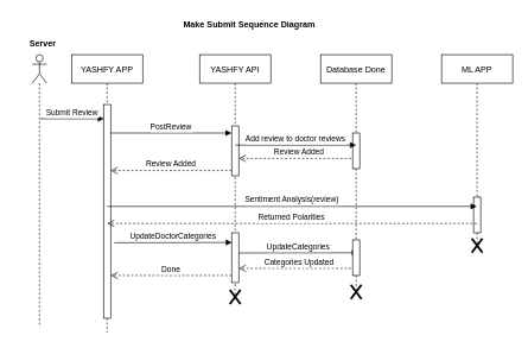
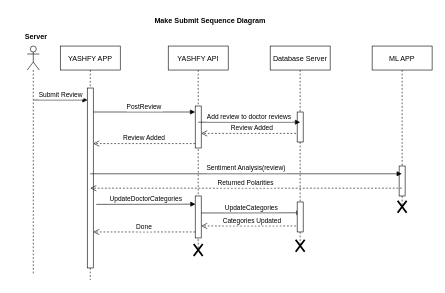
  <mxCell id="0" />
  <mxCell id="1" parent="0" />
  <mxCell id="2" value="YASHFY APP" style="shape=umlLifeline;perimeter=lifelinePerimeter;container=1;collapsible=0;recursiveResize=0;rounded=0;shadow=0;strokeWidth=1;" parent="1" vertex="1"><mxGeometry x="100" y="76" width="100" height="390" as="geometry" /></mxCell>
  <mxCell id="3" value="" style="points=[];perimeter=orthogonalPerimeter;rounded=0;shadow=0;strokeWidth=1;" parent="2" vertex="1"><mxGeometry x="45" y="70" width="10" height="300" as="geometry" /></mxCell>
  <mxCell id="4" value="Submit Review" style="verticalAlign=bottom;endArrow=block;shadow=0;strokeWidth=1;" edge="1" parent="2"><mxGeometry relative="1" as="geometry"><mxPoint x="-44" y="90.0" as="sourcePoint" /><mxPoint x="45.5" y="90.0" as="targetPoint" /></mxGeometry></mxCell>
  <mxCell id="5" value="Review Added" style="verticalAlign=bottom;endArrow=open;dashed=1;endSize=8;exitX=0;exitY=0.95;shadow=0;strokeWidth=1;" edge="1" parent="2"><mxGeometry relative="1" as="geometry"><mxPoint x="55.0" y="162.63" as="targetPoint" /><mxPoint x="225" y="162.63" as="sourcePoint" /></mxGeometry></mxCell>
  <mxCell id="6" value="UpdateDoctorCategories" style="verticalAlign=bottom;endArrow=block;entryX=0.145;entryY=0.321;shadow=0;strokeWidth=1;entryDx=0;entryDy=0;entryPerimeter=0;" edge="1" parent="2"><mxGeometry relative="1" as="geometry"><mxPoint x="60" y="264" as="sourcePoint" /><mxPoint x="225.45" y="263.63" as="targetPoint" /></mxGeometry></mxCell>
  <mxCell id="7" value="YASHFY API" style="shape=umlLifeline;perimeter=lifelinePerimeter;container=1;collapsible=0;recursiveResize=0;rounded=0;shadow=0;strokeWidth=1;" parent="1" vertex="1"><mxGeometry x="280" y="76" width="100" height="340" as="geometry" /></mxCell>
  <mxCell id="8" value="" style="points=[];perimeter=orthogonalPerimeter;rounded=0;shadow=0;strokeWidth=1;" parent="7" vertex="1"><mxGeometry x="45" y="100" width="10" height="70" as="geometry" /></mxCell>
  <mxCell id="9" value="Review Added" style="verticalAlign=bottom;endArrow=open;dashed=1;endSize=8;exitX=0;exitY=0.95;shadow=0;strokeWidth=1;" edge="1" parent="7"><mxGeometry relative="1" as="geometry"><mxPoint x="55" y="145.63" as="targetPoint" /><mxPoint x="225" y="145.63" as="sourcePoint" /></mxGeometry></mxCell>
  <mxCell id="10" value="" style="points=[];perimeter=orthogonalPerimeter;rounded=0;shadow=0;strokeWidth=1;" vertex="1" parent="7"><mxGeometry x="45" y="250" width="10" height="70" as="geometry" /></mxCell>
  <mxCell id="11" value="Categories Updated" style="verticalAlign=bottom;endArrow=open;dashed=1;endSize=8;exitX=0;exitY=0.95;shadow=0;strokeWidth=1;" edge="1" parent="7"><mxGeometry relative="1" as="geometry"><mxPoint x="55" y="300.0" as="targetPoint" /><mxPoint x="225" y="300.0" as="sourcePoint" /></mxGeometry></mxCell>
  <mxCell id="12" value="Done" style="verticalAlign=bottom;endArrow=open;dashed=1;endSize=8;exitX=0;exitY=0.95;shadow=0;strokeWidth=1;" edge="1" parent="7"><mxGeometry relative="1" as="geometry"><mxPoint x="-125.0" y="310.0" as="targetPoint" /><mxPoint x="45" y="310.0" as="sourcePoint" /></mxGeometry></mxCell>
  <mxCell id="13" value="PostReview" style="verticalAlign=bottom;endArrow=block;entryX=0;entryY=0;shadow=0;strokeWidth=1;" parent="1" edge="1"><mxGeometry relative="1" as="geometry"><mxPoint x="155" y="186" as="sourcePoint" /><mxPoint x="325" y="186" as="targetPoint" /></mxGeometry></mxCell>
  <mxCell id="14" value="" style="shape=umlLifeline;participant=umlActor;perimeter=lifelinePerimeter;whiteSpace=wrap;html=1;container=1;collapsible=0;recursiveResize=0;verticalAlign=top;spacingTop=36;outlineConnect=0;" vertex="1" parent="1"><mxGeometry x="45" y="76" width="20" height="380" as="geometry" /></mxCell>
- <mxCell id="15" value="Database Done" style="shape=umlLifeline;perimeter=lifelinePerimeter;container=1;collapsible=0;recursiveResize=0;rounded=0;shadow=0;strokeWidth=1;" vertex="1" parent="1"><mxGeometry x="450" y="76" width="100" height="330" as="geometry" /></mxCell>
+ <mxCell id="15" value="Database Server" style="shape=umlLifeline;perimeter=lifelinePerimeter;container=1;collapsible=0;recursiveResize=0;rounded=0;shadow=0;strokeWidth=1;" vertex="1" parent="1"><mxGeometry x="450" y="76" width="100" height="330" as="geometry" /></mxCell>
  <mxCell id="16" value="" style="points=[];perimeter=orthogonalPerimeter;rounded=0;shadow=0;strokeWidth=1;" vertex="1" parent="15"><mxGeometry x="45" y="110" width="10" height="50" as="geometry" /></mxCell>
  <mxCell id="17" value="UpdateCategories" style="verticalAlign=bottom;endArrow=block;shadow=0;strokeWidth=1;" edge="1" parent="15"><mxGeometry relative="1" as="geometry"><mxPoint x="-115.0" y="278.37" as="sourcePoint" /><mxPoint x="52.5" y="278" as="targetPoint" /></mxGeometry></mxCell>
  <mxCell id="18" value="" style="points=[];perimeter=orthogonalPerimeter;rounded=0;shadow=0;strokeWidth=1;" vertex="1" parent="15"><mxGeometry x="45" y="260" width="10" height="50" as="geometry" /></mxCell>
  <mxCell id="19" value="Add review to doctor reviews" style="verticalAlign=bottom;endArrow=block;entryX=0;entryY=0;shadow=0;strokeWidth=1;" edge="1" parent="1"><mxGeometry relative="1" as="geometry"><mxPoint x="330" y="203" as="sourcePoint" /><mxPoint x="500" y="203" as="targetPoint" /></mxGeometry></mxCell>
  <mxCell id="20" value="ML APP" style="shape=umlLifeline;perimeter=lifelinePerimeter;container=1;collapsible=0;recursiveResize=0;rounded=0;shadow=0;strokeWidth=1;" vertex="1" parent="1"><mxGeometry x="620" y="76" width="100" height="270" as="geometry" /></mxCell>
  <mxCell id="21" value="" style="points=[];perimeter=orthogonalPerimeter;rounded=0;shadow=0;strokeWidth=1;" vertex="1" parent="20"><mxGeometry x="45" y="200" width="10" height="50" as="geometry" /></mxCell>
  <mxCell id="22" value="Sentiment Analysis(review)" style="verticalAlign=bottom;endArrow=block;shadow=0;strokeWidth=1;" edge="1" parent="1"><mxGeometry relative="1" as="geometry"><mxPoint x="150" y="289" as="sourcePoint" /><mxPoint x="669.5" y="289" as="targetPoint" /></mxGeometry></mxCell>
  <mxCell id="23" value="" style="shape=umlDestroy;whiteSpace=wrap;html=1;strokeWidth=3;" vertex="1" parent="1"><mxGeometry x="322.5" y="406" width="15" height="20" as="geometry" /></mxCell>
  <mxCell id="24" value="" style="shape=umlDestroy;whiteSpace=wrap;html=1;strokeWidth=3;" vertex="1" parent="1"><mxGeometry x="492.5" y="399" width="15" height="20" as="geometry" /></mxCell>
  <mxCell id="25" value="" style="shape=umlDestroy;whiteSpace=wrap;html=1;strokeWidth=3;" vertex="1" parent="1"><mxGeometry x="662.5" y="334" width="15" height="20" as="geometry" /></mxCell>
  <mxCell id="26" value="Server" style="text;align=center;fontStyle=1;verticalAlign=middle;spacingLeft=3;spacingRight=3;strokeColor=none;rotatable=0;points=[[0,0.5],[1,0.5]];portConstraint=eastwest;" vertex="1" parent="1"><mxGeometry x="20" y="46" width="80" height="26" as="geometry" /></mxCell>
  <mxCell id="27" value="Make Submit Sequence Diagram" style="text;align=center;fontStyle=1;verticalAlign=middle;spacingLeft=3;spacingRight=3;strokeColor=none;rotatable=0;points=[[0,0.5],[1,0.5]];portConstraint=eastwest;" vertex="1" parent="1"><mxGeometry x="310" y="20" width="80" height="26" as="geometry" /></mxCell>
  <mxCell id="28" value="Returned Polarities" style="verticalAlign=bottom;endArrow=open;dashed=1;endSize=8;shadow=0;strokeWidth=1;" edge="1" parent="1"><mxGeometry relative="1" as="geometry"><mxPoint x="150" y="313" as="targetPoint" /><mxPoint x="669.5" y="313" as="sourcePoint" /></mxGeometry></mxCell>
